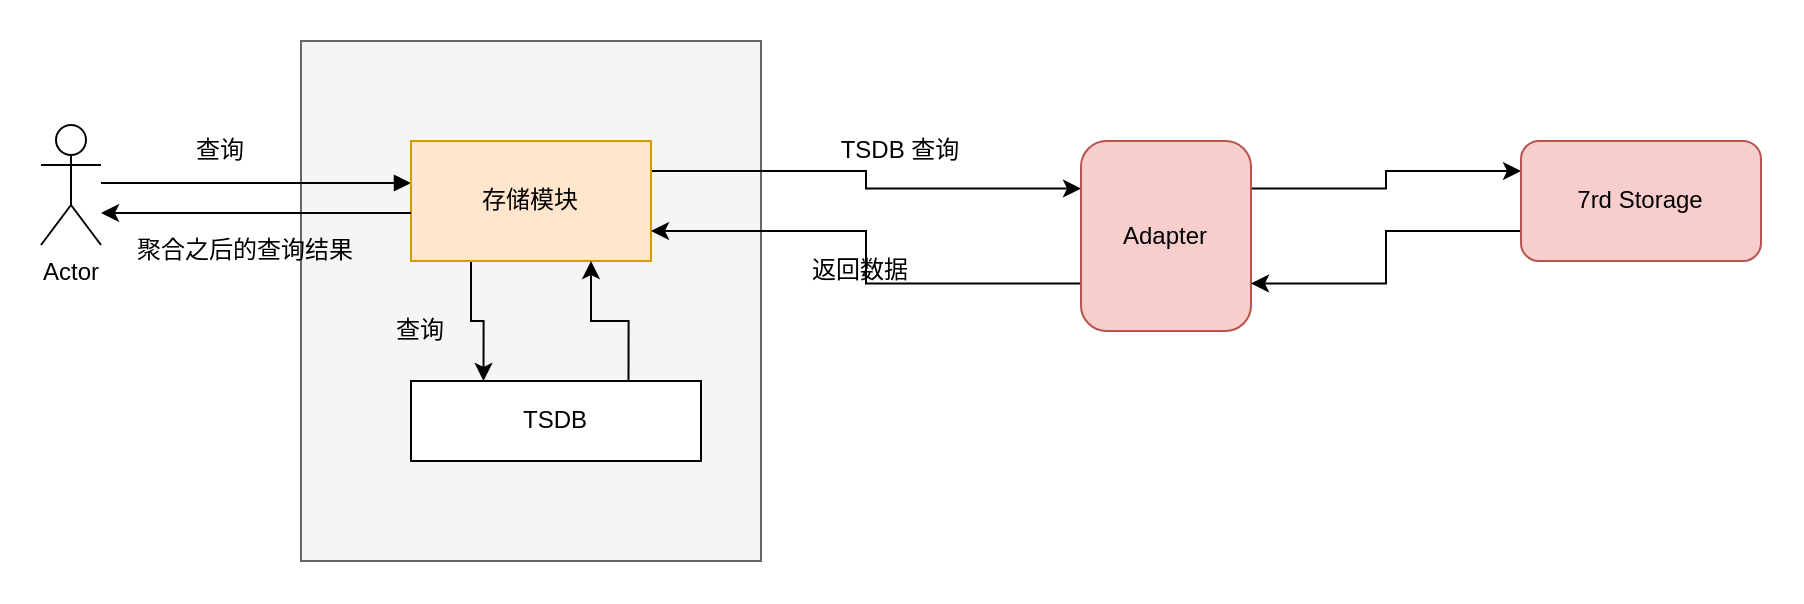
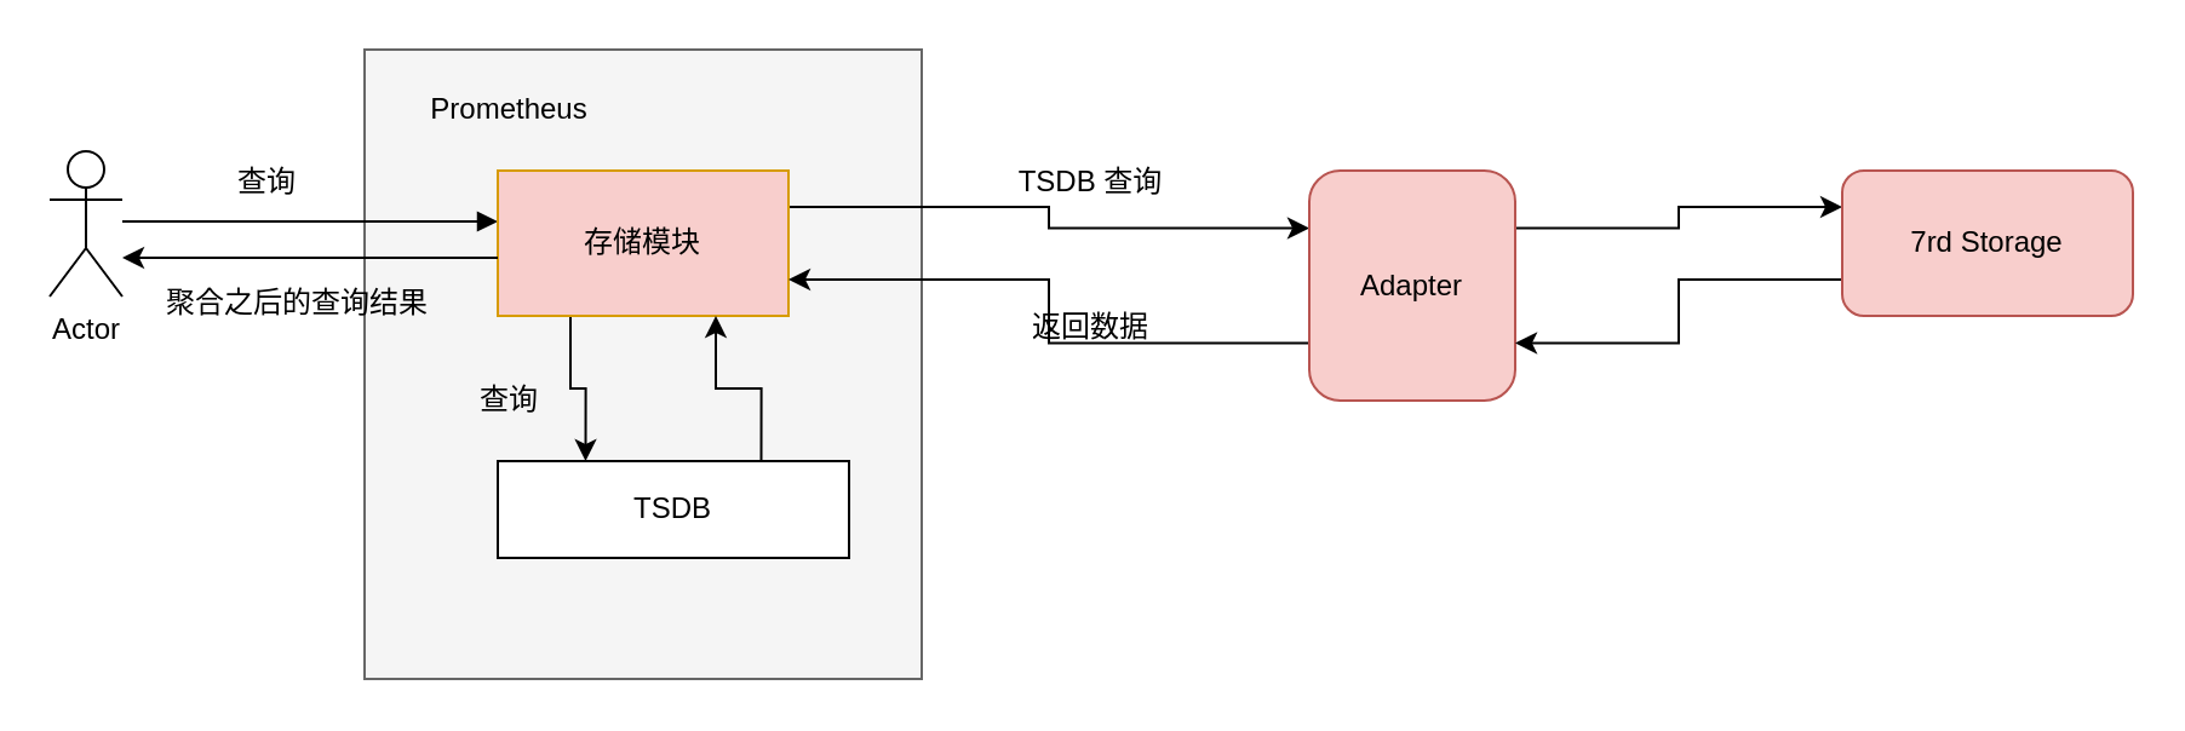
  <mxCell id="0" />
  <mxCell id="1" parent="0" />
  <mxCell id="2" value="" style="rounded=0;whiteSpace=wrap;html=1;fillColor=#f5f5f5;strokeColor=#666666;fontColor=#333333;" vertex="1" parent="1"><mxGeometry x="150" y="20" width="230" height="260" as="geometry" /></mxCell>
  <mxCell id="3" style="edgeStyle=orthogonalEdgeStyle;rounded=0;orthogonalLoop=1;jettySize=auto;html=1;exitX=1;exitY=0.25;exitDx=0;exitDy=0;entryX=0;entryY=0.25;entryDx=0;entryDy=0;" edge="1" parent="1" source="6" target="12"><mxGeometry relative="1" as="geometry" /></mxCell>
  <mxCell id="4" style="edgeStyle=orthogonalEdgeStyle;rounded=0;orthogonalLoop=1;jettySize=auto;html=1;exitX=0.25;exitY=1;exitDx=0;exitDy=0;entryX=0.25;entryY=0;entryDx=0;entryDy=0;" edge="1" parent="1" source="6" target="8"><mxGeometry relative="1" as="geometry" /></mxCell>
  <mxCell id="5" style="edgeStyle=orthogonalEdgeStyle;rounded=0;orthogonalLoop=1;jettySize=auto;html=1;exitX=0;exitY=0.5;exitDx=0;exitDy=0;endArrow=none;endFill=0;startArrow=block;" edge="1" parent="1"><mxGeometry relative="1" as="geometry"><mxPoint x="205" y="91" as="sourcePoint" /><mxPoint x="50" y="91" as="targetPoint" /></mxGeometry></mxCell>
- <mxCell id="6" value="存储模块" style="rounded=0;whiteSpace=wrap;html=1;fillColor=#ffe6cc;strokeColor=#d79b00;" vertex="1" parent="1"><mxGeometry x="205" y="70" width="120" height="60" as="geometry" /></mxCell>
+ <mxCell id="6" value="存储模块" style="rounded=0;whiteSpace=wrap;html=1;fillColor=#f8cecc;strokeColor=#d79b00;" vertex="1" parent="1"><mxGeometry x="205" y="70" width="120" height="60" as="geometry" /></mxCell>
  <mxCell id="7" style="edgeStyle=orthogonalEdgeStyle;rounded=0;orthogonalLoop=1;jettySize=auto;html=1;exitX=0.75;exitY=0;exitDx=0;exitDy=0;entryX=0.75;entryY=1;entryDx=0;entryDy=0;" edge="1" parent="1" source="8" target="6"><mxGeometry relative="1" as="geometry" /></mxCell>
  <mxCell id="8" value="TSDB" style="rounded=0;whiteSpace=wrap;html=1;" vertex="1" parent="1"><mxGeometry x="205" y="190" width="145" height="40" as="geometry" /></mxCell>
+ <mxCell id="9" value="Prometheus" style="text;html=1;align=center;verticalAlign=middle;whiteSpace=wrap;rounded=0;" vertex="1" parent="1"><mxGeometry x="180" y="30" width="60" height="30" as="geometry" /></mxCell>
  <mxCell id="10" style="edgeStyle=orthogonalEdgeStyle;rounded=0;orthogonalLoop=1;jettySize=auto;html=1;exitX=0;exitY=0.75;exitDx=0;exitDy=0;entryX=1;entryY=0.75;entryDx=0;entryDy=0;" edge="1" parent="1" source="12" target="6"><mxGeometry relative="1" as="geometry" /></mxCell>
  <mxCell id="11" style="edgeStyle=orthogonalEdgeStyle;rounded=0;orthogonalLoop=1;jettySize=auto;html=1;exitX=1;exitY=0.25;exitDx=0;exitDy=0;entryX=0;entryY=0.25;entryDx=0;entryDy=0;" edge="1" parent="1" source="12" target="14"><mxGeometry relative="1" as="geometry" /></mxCell>
  <mxCell id="12" value="Adapter" style="rounded=1;whiteSpace=wrap;html=1;fillColor=#f8cecc;strokeColor=#b85450;" vertex="1" parent="1"><mxGeometry x="540" y="70" width="85" height="95" as="geometry" /></mxCell>
  <mxCell id="13" style="edgeStyle=orthogonalEdgeStyle;rounded=0;orthogonalLoop=1;jettySize=auto;html=1;exitX=0;exitY=0.75;exitDx=0;exitDy=0;entryX=1;entryY=0.75;entryDx=0;entryDy=0;" edge="1" parent="1" source="14" target="12"><mxGeometry relative="1" as="geometry" /></mxCell>
  <mxCell id="14" value="7rd Storage" style="rounded=1;whiteSpace=wrap;html=1;fillColor=#f8cecc;strokeColor=#b85450;" vertex="1" parent="1"><mxGeometry x="760" y="70" width="120" height="60" as="geometry" /></mxCell>
  <mxCell id="15" value="TSDB 查询" style="text;html=1;align=center;verticalAlign=middle;whiteSpace=wrap;rounded=0;" vertex="1" parent="1"><mxGeometry x="410" y="60" width="80" height="30" as="geometry" /></mxCell>
- <mxCell id="16" value="返回数据" style="text;html=1;align=center;verticalAlign=middle;whiteSpace=wrap;rounded=0;" vertex="1" parent="1"><mxGeometry x="390" y="120" width="80" height="30" as="geometry" /></mxCell>
+ <mxCell id="16" value="返回数据" style="text;html=1;align=center;verticalAlign=middle;whiteSpace=wrap;rounded=0;" vertex="1" parent="1"><mxGeometry x="410" y="120" width="80" height="30" as="geometry" /></mxCell>
  <mxCell id="17" value="查询" style="text;html=1;align=center;verticalAlign=middle;whiteSpace=wrap;rounded=0;" vertex="1" parent="1"><mxGeometry x="180" y="150" width="60" height="30" as="geometry" /></mxCell>
  <mxCell id="18" value="Actor" style="shape=umlActor;verticalLabelPosition=bottom;verticalAlign=top;html=1;outlineConnect=0;" vertex="1" parent="1"><mxGeometry x="20" y="62" width="30" height="60" as="geometry" /></mxCell>
  <mxCell id="19" style="edgeStyle=orthogonalEdgeStyle;rounded=0;orthogonalLoop=1;jettySize=auto;html=1;exitX=0;exitY=0.5;exitDx=0;exitDy=0;endArrow=classic;endFill=1;startArrow=none;startFill=0;" edge="1" parent="1"><mxGeometry relative="1" as="geometry"><mxPoint x="205" y="106" as="sourcePoint" /><mxPoint x="50" y="106" as="targetPoint" /></mxGeometry></mxCell>
  <mxCell id="20" value="查询" style="text;html=1;align=center;verticalAlign=middle;whiteSpace=wrap;rounded=0;" vertex="1" parent="1"><mxGeometry x="80" y="60" width="60" height="30" as="geometry" /></mxCell>
  <mxCell id="21" value="聚合之后的查询结果" style="text;html=1;align=center;verticalAlign=middle;whiteSpace=wrap;rounded=0;" vertex="1" parent="1"><mxGeometry x="65" y="110" width="115" height="30" as="geometry" /></mxCell>
